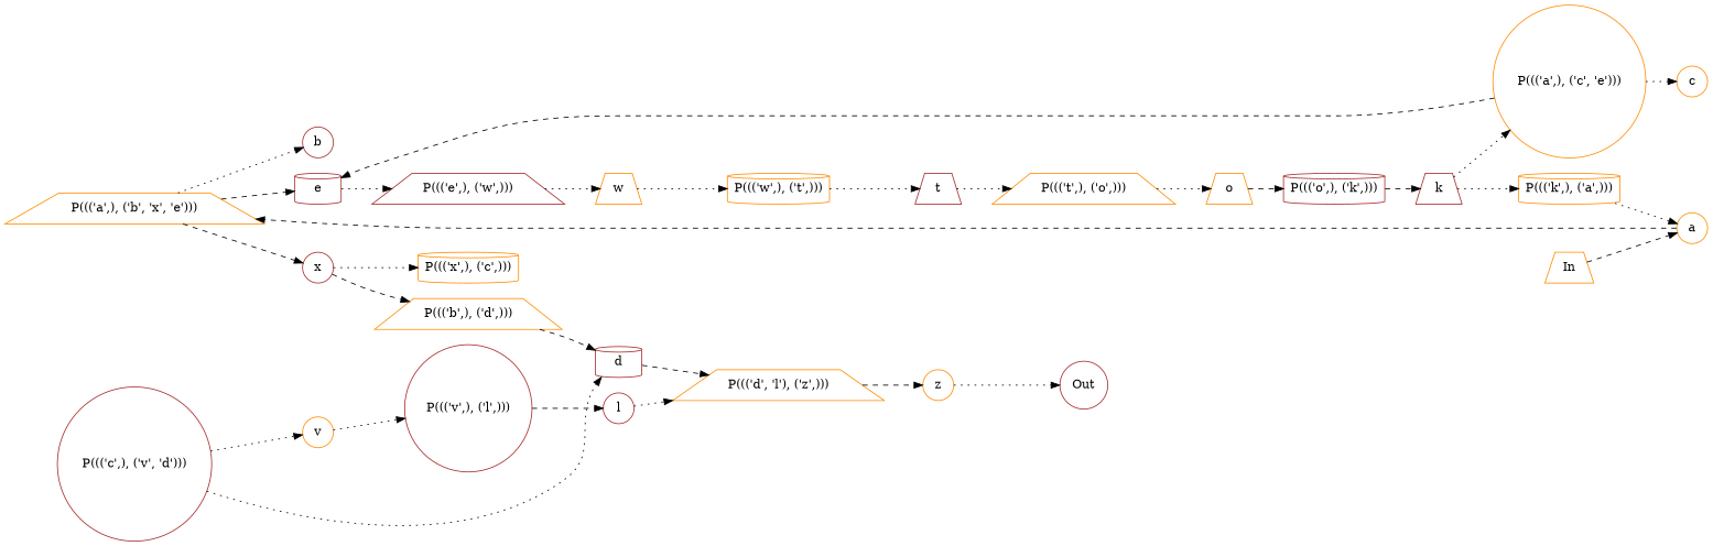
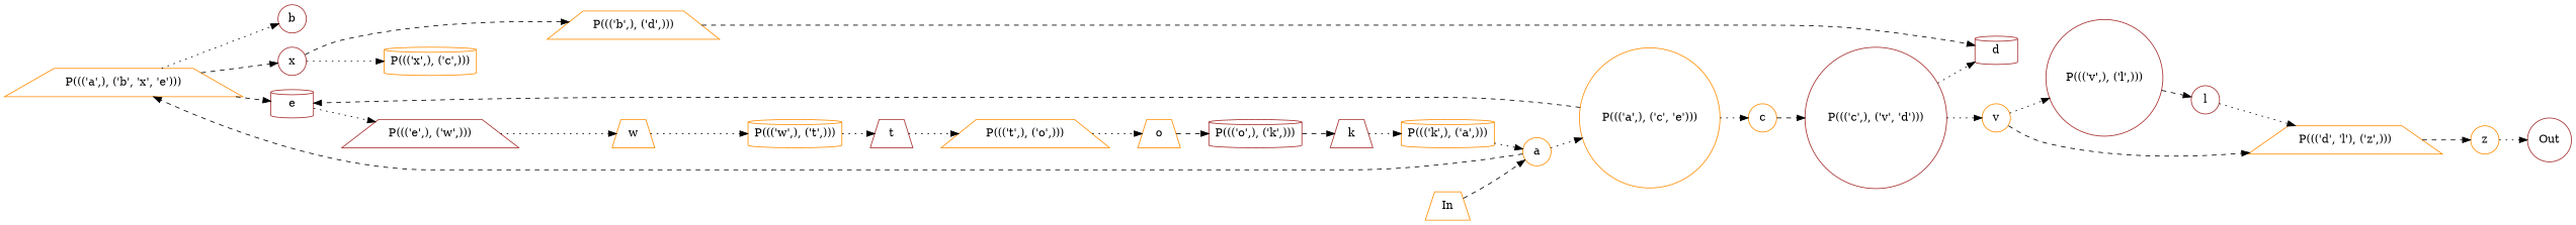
  digraph {
    rankdir=LR
    node [color=darkorange shape=circle]
    edge [style=dotted]
    "P((('a',), ('b', 'x', 'e')))" [shape=trapezium]
    a
    "P((('a',), ('c', 'e')))"
    b [color=brown]
    x [color=brown]
    e [color=brown shape=cylinder]
    c
    "P((('b',), ('d',)))" [shape=trapezium]
    "P((('x',), ('c',)))" [shape=cylinder]
    "P((('e',), ('w',)))" [color=brown shape=trapezium]
    d [color=brown shape=cylinder]
    w [shape=trapezium]
    "P((('c',), ('v', 'd')))" [color=brown]
    v
    t [color=brown shape=trapezium]
    "P((('t',), ('o',)))" [shape=trapezium]
    o [shape=trapezium]
    "P((('o',), ('k',)))" [color=brown shape=cylinder]
    k [color=brown shape=trapezium]
    "P((('v',), ('l',)))" [color=brown]
    "P((('d', 'l'), ('z',)))" [shape=trapezium]
    l [color=brown]
    z
    "P((('w',), ('t',)))" [shape=cylinder]
    "P((('k',), ('a',)))" [shape=cylinder]
    Out [color=brown]
    In [shape=trapezium]
    "P((('a',), ('b', 'x', 'e')))" -> b
    "P((('a',), ('b', 'x', 'e')))" -> x [style=dashed]
    "P((('a',), ('b', 'x', 'e')))" -> e [style=dashed]
    a -> "P((('a',), ('b', 'x', 'e')))" [style=dashed]
-   k -> "P((('a',), ('c', 'e')))"
+   a -> "P((('a',), ('c', 'e')))"
    "P((('a',), ('c', 'e')))" -> e [style=dashed]
    "P((('a',), ('c', 'e')))" -> c
    x -> "P((('b',), ('d',)))" [style=dashed]
    x -> "P((('x',), ('c',)))"
    e -> "P((('e',), ('w',)))"
+   c -> "P((('c',), ('v', 'd')))" [style=dashed]
    "P((('b',), ('d',)))" -> d [style=dashed]
    "P((('e',), ('w',)))" -> w
-   d -> "P((('d', 'l'), ('z',)))" [style=dashed]
+   v -> "P((('d', 'l'), ('z',)))" [style=dashed]
    w -> "P((('w',), ('t',)))"
    "P((('c',), ('v', 'd')))" -> d
    "P((('c',), ('v', 'd')))" -> v
    v -> "P((('v',), ('l',)))"
    t -> "P((('t',), ('o',)))"
    "P((('t',), ('o',)))" -> o
    o -> "P((('o',), ('k',)))" [style=dashed]
    "P((('o',), ('k',)))" -> k [style=dashed]
    k -> "P((('k',), ('a',)))"
    "P((('v',), ('l',)))" -> l [style=dashed]
    "P((('d', 'l'), ('z',)))" -> z [style=dashed]
    l -> "P((('d', 'l'), ('z',)))"
    z -> Out
    "P((('w',), ('t',)))" -> t
    "P((('k',), ('a',)))" -> a
    In -> a [style=dashed]
  }
